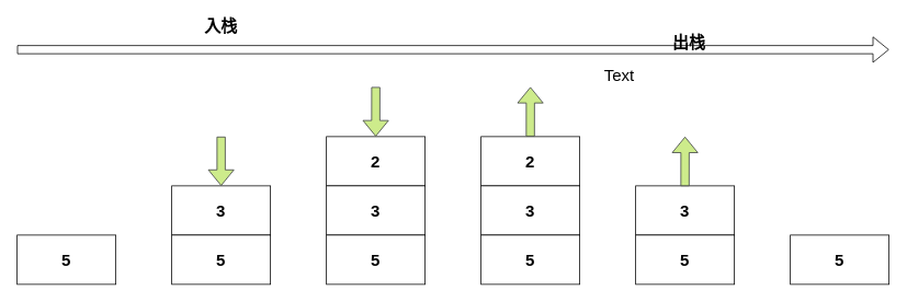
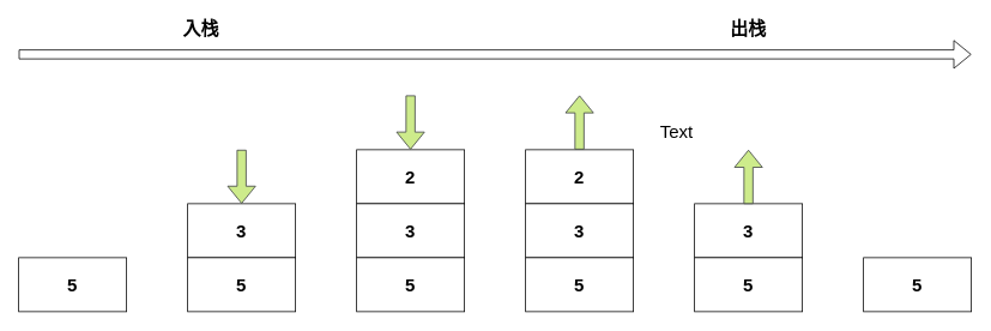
  <mxCell id="0" />
  <mxCell id="1" parent="0" />
  <mxCell id="2" value="5" style="rounded=0;whiteSpace=wrap;html=1;fontSize=20;fontStyle=1" vertex="1" parent="1"><mxGeometry x="20" y="286" width="120" height="60" as="geometry" /></mxCell>
  <mxCell id="3" value="5" style="rounded=0;whiteSpace=wrap;html=1;fontSize=20;fontStyle=1" vertex="1" parent="1"><mxGeometry x="960" y="286" width="120" height="60" as="geometry" /></mxCell>
  <mxCell id="4" value="" style="group" vertex="1" connectable="0" parent="1"><mxGeometry x="208" y="226" width="120" height="120" as="geometry" /></mxCell>
  <mxCell id="5" value="" style="group" vertex="1" connectable="0" parent="4"><mxGeometry width="120" height="120" as="geometry" /></mxCell>
  <mxCell id="6" value="" style="group" vertex="1" connectable="0" parent="5"><mxGeometry width="120" height="120" as="geometry" /></mxCell>
  <mxCell id="7" value="3" style="rounded=0;whiteSpace=wrap;html=1;fontSize=20;fontStyle=1" vertex="1" parent="6"><mxGeometry width="120" height="60" as="geometry" /></mxCell>
  <mxCell id="8" value="5" style="rounded=0;whiteSpace=wrap;html=1;fontSize=20;fontStyle=1" vertex="1" parent="6"><mxGeometry y="60" width="120" height="60" as="geometry" /></mxCell>
  <mxCell id="9" value="" style="group" vertex="1" connectable="0" parent="1"><mxGeometry x="396" y="166" width="120" height="180" as="geometry" /></mxCell>
  <mxCell id="10" value="" style="group" vertex="1" connectable="0" parent="9"><mxGeometry width="120" height="180" as="geometry" /></mxCell>
  <mxCell id="11" value="" style="group" vertex="1" connectable="0" parent="10"><mxGeometry width="120" height="180" as="geometry" /></mxCell>
  <mxCell id="12" value="2" style="rounded=0;whiteSpace=wrap;html=1;fontSize=20;fontStyle=1" vertex="1" parent="11"><mxGeometry width="120" height="60" as="geometry" /></mxCell>
  <mxCell id="13" value="3" style="rounded=0;whiteSpace=wrap;html=1;fontSize=20;fontStyle=1" vertex="1" parent="11"><mxGeometry y="60" width="120" height="60" as="geometry" /></mxCell>
  <mxCell id="14" value="5" style="rounded=0;whiteSpace=wrap;html=1;fontSize=20;fontStyle=1" vertex="1" parent="11"><mxGeometry y="120" width="120" height="60" as="geometry" /></mxCell>
  <mxCell id="15" value="" style="group" vertex="1" connectable="0" parent="1"><mxGeometry x="584" y="166" width="120" height="180" as="geometry" /></mxCell>
  <mxCell id="16" value="" style="group" vertex="1" connectable="0" parent="15"><mxGeometry width="120" height="180" as="geometry" /></mxCell>
  <mxCell id="17" value="" style="group" vertex="1" connectable="0" parent="16"><mxGeometry width="120" height="180" as="geometry" /></mxCell>
  <mxCell id="18" value="2" style="rounded=0;whiteSpace=wrap;html=1;fontSize=20;fontStyle=1" vertex="1" parent="17"><mxGeometry width="120" height="60" as="geometry" /></mxCell>
  <mxCell id="19" value="3" style="rounded=0;whiteSpace=wrap;html=1;fontSize=20;fontStyle=1" vertex="1" parent="17"><mxGeometry y="60" width="120" height="60" as="geometry" /></mxCell>
  <mxCell id="20" value="5" style="rounded=0;whiteSpace=wrap;html=1;fontSize=20;fontStyle=1" vertex="1" parent="17"><mxGeometry y="120" width="120" height="60" as="geometry" /></mxCell>
  <mxCell id="21" value="" style="group" vertex="1" connectable="0" parent="1"><mxGeometry x="772" y="226" width="120" height="120" as="geometry" /></mxCell>
  <mxCell id="22" value="" style="group" vertex="1" connectable="0" parent="21"><mxGeometry width="120" height="120" as="geometry" /></mxCell>
  <mxCell id="23" value="" style="group" vertex="1" connectable="0" parent="22"><mxGeometry width="120" height="120" as="geometry" /></mxCell>
  <mxCell id="24" value="3" style="rounded=0;whiteSpace=wrap;html=1;fontSize=20;fontStyle=1" vertex="1" parent="23"><mxGeometry width="120" height="60" as="geometry" /></mxCell>
  <mxCell id="25" value="5" style="rounded=0;whiteSpace=wrap;html=1;fontSize=20;fontStyle=1" vertex="1" parent="23"><mxGeometry y="60" width="120" height="60" as="geometry" /></mxCell>
  <mxCell id="26" value="" style="shape=flexArrow;endArrow=classic;html=1;fontSize=20;" edge="1" parent="1"><mxGeometry width="50" height="50" relative="1" as="geometry"><mxPoint x="20" y="60" as="sourcePoint" /><mxPoint x="1080" y="60" as="targetPoint" /></mxGeometry></mxCell>
- <mxCell id="27" value="入栈" style="text;html=1;strokeColor=none;fillColor=none;align=center;verticalAlign=middle;whiteSpace=wrap;rounded=0;fontSize=20;fontStyle=1" vertex="1" parent="1"><mxGeometry x="232" y="20" width="72" height="20" as="geometry" /></mxCell>
- <mxCell id="28" value="出栈" style="text;html=1;strokeColor=none;fillColor=none;align=center;verticalAlign=middle;whiteSpace=wrap;rounded=0;fontSize=20;fontStyle=1" vertex="1" parent="1"><mxGeometry x="801" y="40" width="72" height="20" as="geometry" /></mxCell>
+ <mxCell id="27" value="入栈" style="text;html=1;strokeColor=none;fillColor=none;align=center;verticalAlign=middle;whiteSpace=wrap;rounded=0;fontSize=20;fontStyle=1" vertex="1" parent="1"><mxGeometry x="187" y="20" width="72" height="20" as="geometry" /></mxCell>
+ <mxCell id="28" value="出栈" style="text;html=1;strokeColor=none;fillColor=none;align=center;verticalAlign=middle;whiteSpace=wrap;rounded=0;fontSize=20;fontStyle=1" vertex="1" parent="1"><mxGeometry x="796" y="20" width="72" height="20" as="geometry" /></mxCell>
  <mxCell id="29" value="" style="shape=flexArrow;endArrow=classic;fontSize=20;entryX=0.5;entryY=0;entryDx=0;entryDy=0;labelBackgroundColor=none;fontColor=none;noLabel=1;html=1;fillColor=#cdeb8b;strokeColor=#36393d;" edge="1" parent="1" target="7"><mxGeometry width="50" height="50" relative="1" as="geometry"><mxPoint x="268" y="166" as="sourcePoint" /><mxPoint x="70" y="366" as="targetPoint" /></mxGeometry></mxCell>
  <mxCell id="30" value="" style="shape=flexArrow;endArrow=classic;fontSize=20;entryX=0.5;entryY=0;entryDx=0;entryDy=0;labelBackgroundColor=none;fontColor=none;noLabel=1;html=1;fillColor=#cdeb8b;strokeColor=#36393d;" edge="1" parent="1"><mxGeometry width="50" height="50" relative="1" as="geometry"><mxPoint x="456" y="105.5" as="sourcePoint" /><mxPoint x="455.941" y="165.853" as="targetPoint" /></mxGeometry></mxCell>
  <mxCell id="31" value="" style="shape=flexArrow;endArrow=classic;fontSize=20;entryX=0.5;entryY=0;entryDx=0;entryDy=0;labelBackgroundColor=none;fontColor=none;noLabel=1;html=1;fillColor=#cdeb8b;strokeColor=#36393d;" edge="1" parent="1"><mxGeometry width="50" height="50" relative="1" as="geometry"><mxPoint x="643.941" y="165.853" as="sourcePoint" /><mxPoint x="644" y="105.5" as="targetPoint" /></mxGeometry></mxCell>
  <mxCell id="32" value="" style="shape=flexArrow;endArrow=classic;fontSize=20;entryX=0.5;entryY=0;entryDx=0;entryDy=0;labelBackgroundColor=none;fontColor=none;noLabel=1;html=1;fillColor=#cdeb8b;strokeColor=#36393d;" edge="1" parent="1"><mxGeometry width="50" height="50" relative="1" as="geometry"><mxPoint x="831.941" y="226.353" as="sourcePoint" /><mxPoint x="832" y="166" as="targetPoint" /></mxGeometry></mxCell>
- <mxCell id="33" value="Text" style="text;html=1;resizable=0;points=[];autosize=1;align=left;verticalAlign=top;spacingTop=-4;fontSize=20;fontColor=none;" vertex="1" parent="1"><mxGeometry x="732" y="76" width="50" height="30" as="geometry" /></mxCell>
+ <mxCell id="33" value="Text" style="text;html=1;resizable=0;points=[];autosize=1;align=left;verticalAlign=top;spacingTop=-4;fontSize=20;fontColor=none;" vertex="1" parent="1"><mxGeometry x="732" y="131" width="50" height="30" as="geometry" /></mxCell>
